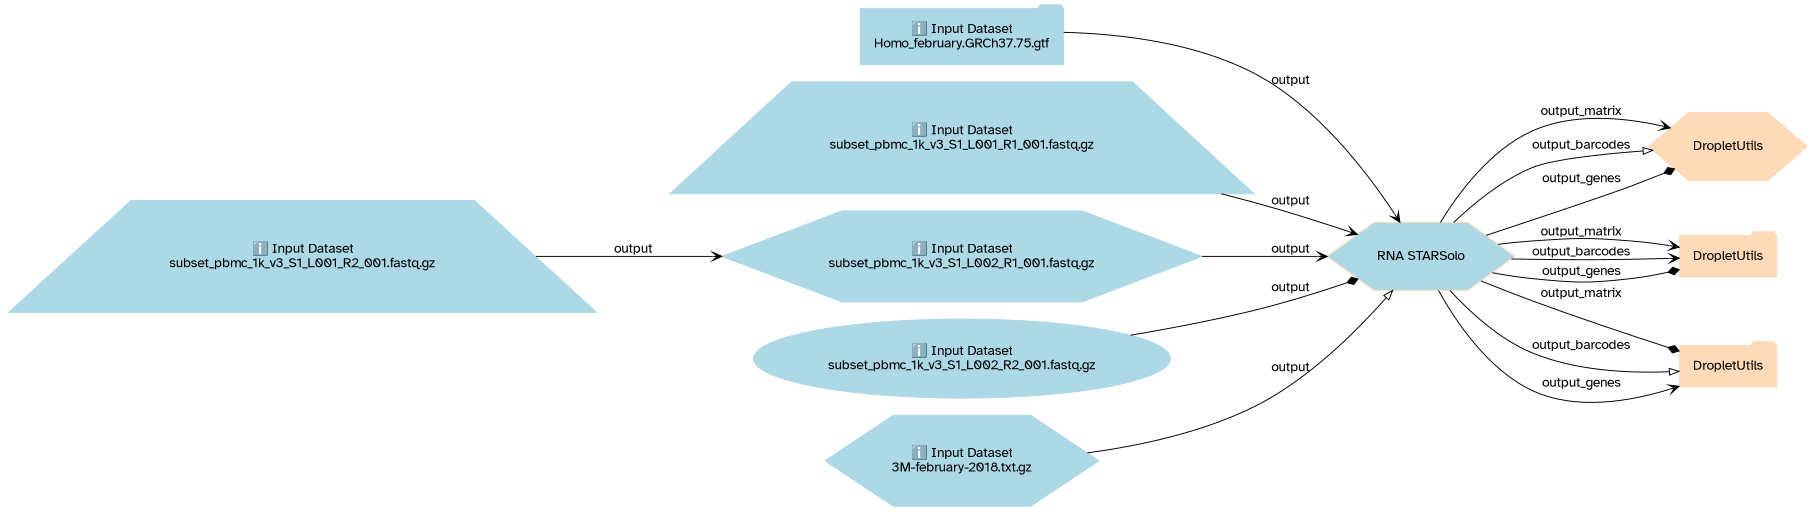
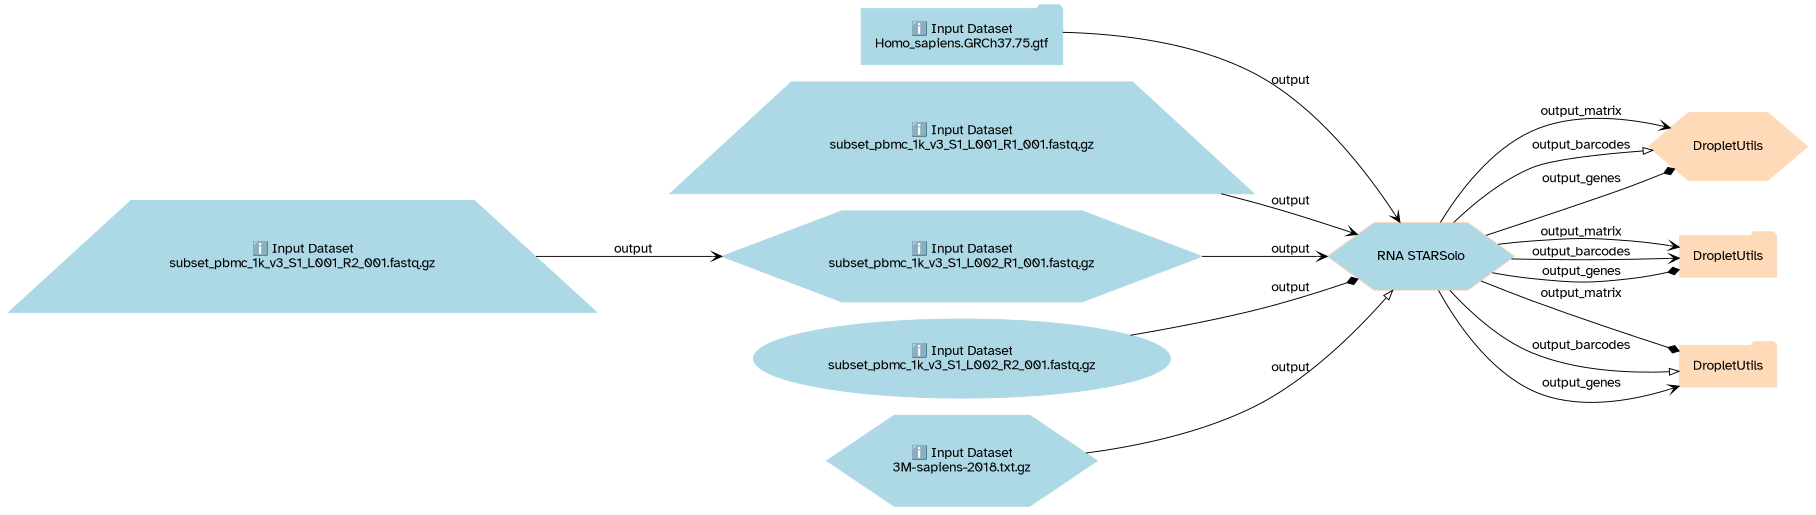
  digraph {
    rankdir=LR
    node [color=lightblue fontname="Atkinson Hyperlegible" margin="0.2,0.2" shape=hexagon style=filled]
    edge [arrowhead=vee fontname="Atkinson Hyperlegible"]
-   n1 [label="ℹ️ Input Dataset\nHomo_february.GRCh37.75.gtf" shape=folder]
+   n1 [label="ℹ️ Input Dataset\nHomo_sapiens.GRCh37.75.gtf" shape=folder]
    n2 [color=peachpuff fillcolor=lightblue label="RNA STARSolo"]
    n3 [color=peachpuff label=DropletUtils]
    n4 [color=peachpuff label=DropletUtils shape=folder]
    n5 [color=peachpuff label=DropletUtils shape=folder]
    n6 [label="ℹ️ Input Dataset\nsubset_pbmc_1k_v3_S1_L001_R1_001.fastq.gz" shape=trapezium]
    n7 [label="ℹ️ Input Dataset\nsubset_pbmc_1k_v3_S1_L002_R1_001.fastq.gz"]
    n8 [label="ℹ️ Input Dataset\nsubset_pbmc_1k_v3_S1_L002_R2_001.fastq.gz" shape=ellipse]
    n9 [label="ℹ️ Input Dataset\nsubset_pbmc_1k_v3_S1_L001_R2_001.fastq.gz" shape=trapezium]
-   n10 [label="ℹ️ Input Dataset\n3M-february-2018.txt.gz"]
+   n10 [label="ℹ️ Input Dataset\n3M-sapiens-2018.txt.gz"]
    n1 -> n2 [label=output]
    n2 -> n3 [label=output_matrix]
    n2 -> n3 [arrowhead=onormal label=output_barcodes]
    n2 -> n3 [arrowhead=diamond label=output_genes]
    n2 -> n4 [label=output_matrix]
    n2 -> n4 [label=output_barcodes]
    n2 -> n4 [arrowhead=diamond label=output_genes]
    n2 -> n5 [arrowhead=diamond label=output_matrix]
    n2 -> n5 [arrowhead=onormal label=output_barcodes]
    n2 -> n5 [label=output_genes]
    n6 -> n2 [label=output]
    n7 -> n2 [label=output]
    n8 -> n2 [arrowhead=diamond label=output]
    n9 -> n7 [label=output]
    n10 -> n2 [arrowhead=onormal label=output]
  }
